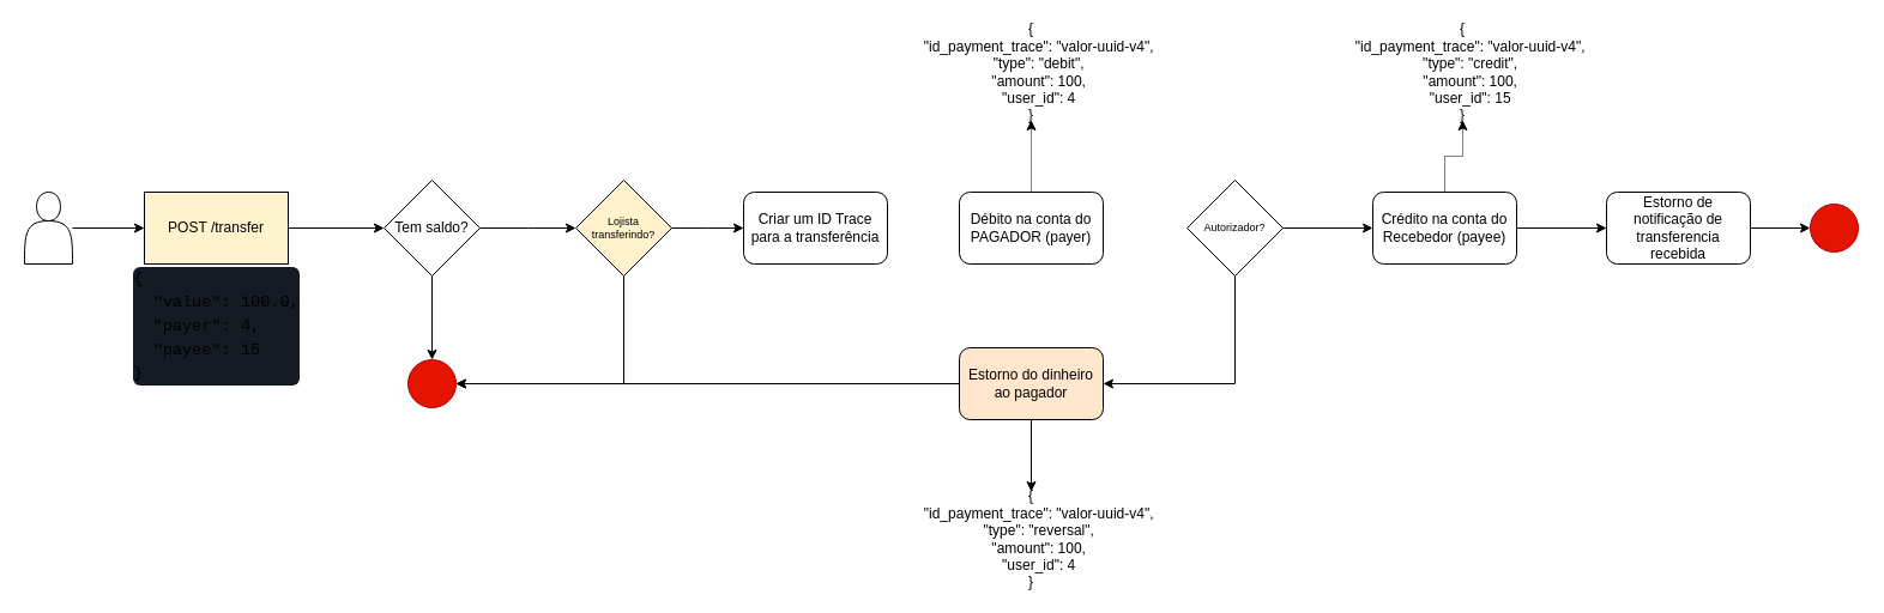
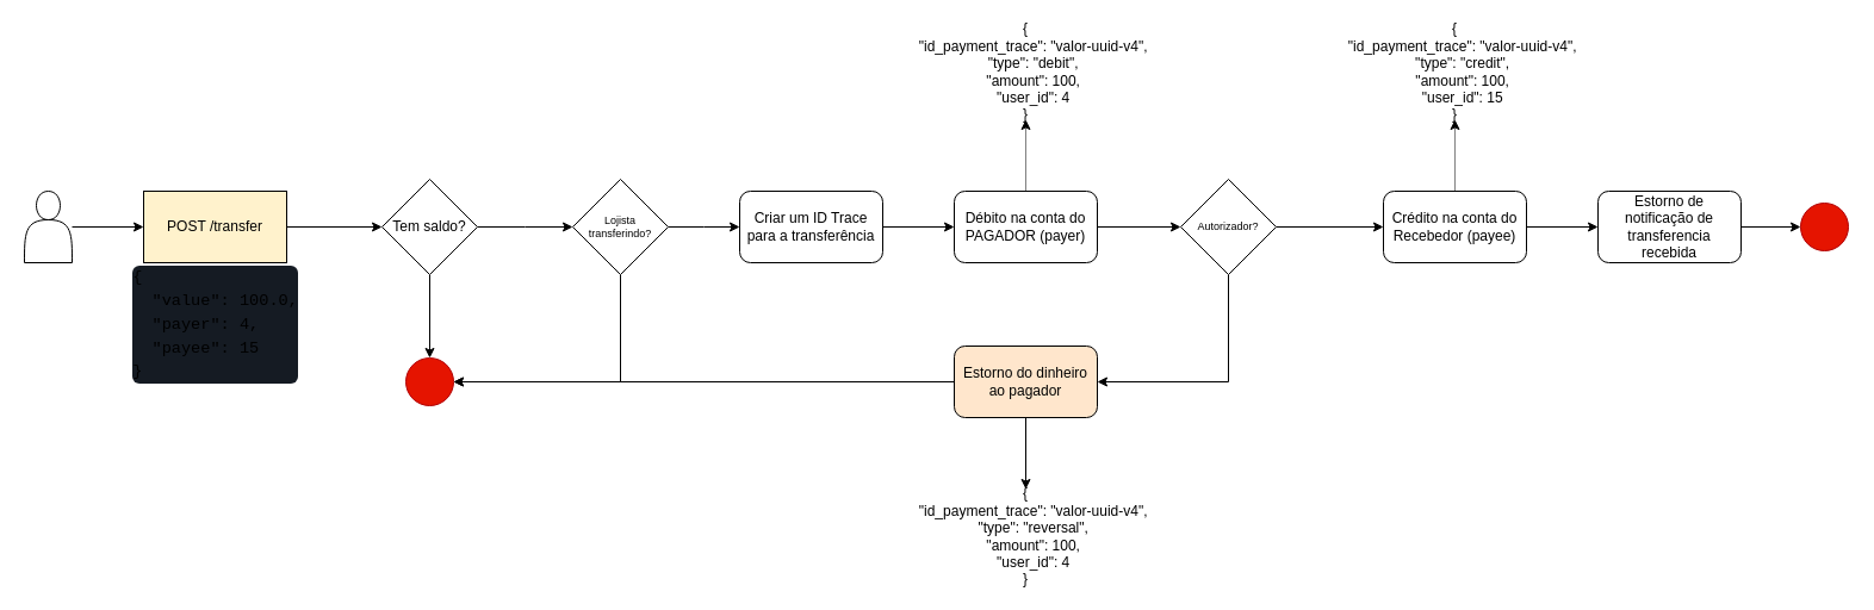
  <mxCell id="0" />
  <mxCell id="1" parent="0" />
  <mxCell id="2" style="edgeStyle=orthogonalEdgeStyle;rounded=0;orthogonalLoop=1;jettySize=auto;html=1;exitX=1;exitY=0.5;exitDx=0;exitDy=0;entryX=0;entryY=0.5;entryDx=0;entryDy=0;" edge="1" parent="1" source="3" target="9"><mxGeometry relative="1" as="geometry" /></mxCell>
  <mxCell id="3" value="POST /transfer" style="rounded=0;whiteSpace=wrap;html=1;fillColor=#fff2cc;" vertex="1" parent="1"><mxGeometry x="120" y="160" width="120" height="60" as="geometry" /></mxCell>
  <mxCell id="4" style="edgeStyle=orthogonalEdgeStyle;rounded=0;orthogonalLoop=1;jettySize=auto;html=1;entryX=0;entryY=0.5;entryDx=0;entryDy=0;" edge="1" parent="1" source="5" target="3"><mxGeometry relative="1" as="geometry" /></mxCell>
  <mxCell id="5" value="" style="shape=actor;whiteSpace=wrap;html=1;" vertex="1" parent="1"><mxGeometry x="20" y="160" width="40" height="60" as="geometry" /></mxCell>
  <mxCell id="6" value="&lt;br&gt;&lt;div&gt;&lt;pre style=&quot;box-sizing: border-box; font-family: var(--fontStack-monospace, ui-monospace, SFMono-Regular, SF Mono, Menlo, Consolas, Liberation Mono, monospace); font-size: 13.6px; margin-top: 0px; margin-bottom: 0px; overflow-wrap: normal; padding: var(--base-size-16); overflow: auto; line-height: 1.45; background-color: rgb(21, 27, 35); border-radius: 6px; word-break: normal; min-height: 52px; text-align: start;&quot;&gt;{&lt;br&gt;  &lt;span class=&quot;pl-ent&quot; style=&quot;box-sizing: border-box;&quot;&gt;&quot;value&quot;&lt;/span&gt;: &lt;span class=&quot;pl-c1&quot; style=&quot;box-sizing: border-box;&quot;&gt;100.0&lt;/span&gt;,&lt;br&gt;  &lt;span class=&quot;pl-ent&quot; style=&quot;box-sizing: border-box;&quot;&gt;&quot;payer&quot;&lt;/span&gt;: &lt;span class=&quot;pl-c1&quot; style=&quot;box-sizing: border-box;&quot;&gt;4&lt;/span&gt;,&lt;br&gt;  &lt;span class=&quot;pl-ent&quot; style=&quot;box-sizing: border-box;&quot;&gt;&quot;payee&quot;&lt;/span&gt;: &lt;span class=&quot;pl-c1&quot; style=&quot;box-sizing: border-box;&quot;&gt;15&lt;/span&gt;&lt;br&gt;}&lt;/pre&gt;&lt;/div&gt;" style="text;html=1;align=center;verticalAlign=middle;resizable=0;points=[];autosize=1;fontColor=light-dark(#000000,#000000);" vertex="1" parent="1"><mxGeometry x="105" y="200" width="150" height="130" as="geometry" /></mxCell>
  <mxCell id="7" style="edgeStyle=orthogonalEdgeStyle;rounded=0;orthogonalLoop=1;jettySize=auto;html=1;exitX=1;exitY=0.5;exitDx=0;exitDy=0;" edge="1" parent="1" source="9"><mxGeometry relative="1" as="geometry"><mxPoint x="480" y="190" as="targetPoint" /></mxGeometry></mxCell>
  <mxCell id="8" style="edgeStyle=orthogonalEdgeStyle;rounded=0;orthogonalLoop=1;jettySize=auto;html=1;exitX=0.5;exitY=1;exitDx=0;exitDy=0;" edge="1" parent="1" source="9" target="13"><mxGeometry relative="1" as="geometry" /></mxCell>
  <mxCell id="9" value="Tem saldo?" style="rhombus;whiteSpace=wrap;html=1;" vertex="1" parent="1"><mxGeometry x="320" y="150" width="80" height="80" as="geometry" /></mxCell>
  <mxCell id="10" style="edgeStyle=orthogonalEdgeStyle;rounded=0;orthogonalLoop=1;jettySize=auto;html=1;exitX=0.5;exitY=1;exitDx=0;exitDy=0;entryX=1;entryY=0.5;entryDx=0;entryDy=0;" edge="1" parent="1" source="12" target="13"><mxGeometry relative="1" as="geometry" /></mxCell>
  <mxCell id="11" style="edgeStyle=orthogonalEdgeStyle;rounded=0;orthogonalLoop=1;jettySize=auto;html=1;exitX=1;exitY=0.5;exitDx=0;exitDy=0;entryX=0;entryY=0.5;entryDx=0;entryDy=0;" edge="1" parent="1" source="12"><mxGeometry relative="1" as="geometry"><mxPoint x="620" y="190" as="targetPoint" /></mxGeometry></mxCell>
- <mxCell id="12" value="Lojista transferindo?" style="rhombus;whiteSpace=wrap;html=1;fontSize=9;fillColor=#fff2cc;" vertex="1" parent="1"><mxGeometry x="480" y="150" width="80" height="80" as="geometry" /></mxCell>
+ <mxCell id="12" value="Lojista transferindo?" style="rhombus;whiteSpace=wrap;html=1;fontSize=9;" vertex="1" parent="1"><mxGeometry x="480" y="150" width="80" height="80" as="geometry" /></mxCell>
  <mxCell id="13" value="" style="ellipse;whiteSpace=wrap;html=1;aspect=fixed;fillColor=#e51400;strokeColor=#B20000;fontColor=#ffffff;" vertex="1" parent="1"><mxGeometry x="340" y="300" width="40" height="40" as="geometry" /></mxCell>
+ <mxCell id="14" style="edgeStyle=orthogonalEdgeStyle;rounded=0;orthogonalLoop=1;jettySize=auto;html=1;exitX=1;exitY=0.5;exitDx=0;exitDy=0;entryX=0;entryY=0.5;entryDx=0;entryDy=0;" edge="1" parent="1" source="15" target="18"><mxGeometry relative="1" as="geometry" /></mxCell>
  <mxCell id="15" value="Criar um ID Trace para a transferência" style="rounded=1;whiteSpace=wrap;html=1;" vertex="1" parent="1"><mxGeometry x="620" y="160" width="120" height="60" as="geometry" /></mxCell>
+ <mxCell id="16" style="edgeStyle=orthogonalEdgeStyle;rounded=0;orthogonalLoop=1;jettySize=auto;html=1;exitX=1;exitY=0.5;exitDx=0;exitDy=0;entryX=0;entryY=0.5;entryDx=0;entryDy=0;" edge="1" parent="1" source="18" target="21"><mxGeometry relative="1" as="geometry" /></mxCell>
  <mxCell id="17" style="edgeStyle=orthogonalEdgeStyle;rounded=0;orthogonalLoop=1;jettySize=auto;html=1;exitX=0.5;exitY=0;exitDx=0;exitDy=0;entryX=0.5;entryY=1;entryDx=0;entryDy=0;dashed=1;dashPattern=1 1;" edge="1" parent="1" source="18" target="28"><mxGeometry relative="1" as="geometry" /></mxCell>
  <mxCell id="18" value="Débito na conta do PAGADOR (payer)" style="rounded=1;whiteSpace=wrap;html=1;" vertex="1" parent="1"><mxGeometry x="800" y="160" width="120" height="60" as="geometry" /></mxCell>
  <mxCell id="19" style="edgeStyle=orthogonalEdgeStyle;rounded=0;orthogonalLoop=1;jettySize=auto;html=1;exitX=0.5;exitY=1;exitDx=0;exitDy=0;entryX=1;entryY=0.5;entryDx=0;entryDy=0;" edge="1" parent="1" source="21" target="24"><mxGeometry relative="1" as="geometry" /></mxCell>
  <mxCell id="20" style="edgeStyle=orthogonalEdgeStyle;rounded=0;orthogonalLoop=1;jettySize=auto;html=1;exitX=1;exitY=0.5;exitDx=0;exitDy=0;entryX=0;entryY=0.5;entryDx=0;entryDy=0;" edge="1" parent="1" source="21" target="27"><mxGeometry relative="1" as="geometry" /></mxCell>
  <mxCell id="21" value="Autorizador?" style="rhombus;whiteSpace=wrap;html=1;fontSize=9;" vertex="1" parent="1"><mxGeometry x="990" y="150" width="80" height="80" as="geometry" /></mxCell>
  <mxCell id="22" style="edgeStyle=orthogonalEdgeStyle;rounded=0;orthogonalLoop=1;jettySize=auto;html=1;exitX=0;exitY=0.5;exitDx=0;exitDy=0;entryX=1;entryY=0.5;entryDx=0;entryDy=0;" edge="1" parent="1" source="24" target="13"><mxGeometry relative="1" as="geometry" /></mxCell>
  <mxCell id="23" style="edgeStyle=orthogonalEdgeStyle;rounded=0;orthogonalLoop=1;jettySize=auto;html=1;exitX=0.5;exitY=1;exitDx=0;exitDy=0;entryX=0.5;entryY=0;entryDx=0;entryDy=0;" edge="1" parent="1" source="24" target="30"><mxGeometry relative="1" as="geometry" /></mxCell>
  <mxCell id="24" value="Estorno do dinheiro ao pagador" style="rounded=1;whiteSpace=wrap;html=1;fillColor=#ffe6cc;" vertex="1" parent="1"><mxGeometry x="800" y="290" width="120" height="60" as="geometry" /></mxCell>
  <mxCell id="25" style="edgeStyle=orthogonalEdgeStyle;rounded=0;orthogonalLoop=1;jettySize=auto;html=1;entryX=0.5;entryY=1;entryDx=0;entryDy=0;dashed=1;dashPattern=1 1;" edge="1" parent="1" source="27" target="29"><mxGeometry relative="1" as="geometry" /></mxCell>
  <mxCell id="26" style="edgeStyle=orthogonalEdgeStyle;rounded=0;orthogonalLoop=1;jettySize=auto;html=1;exitX=1;exitY=0.5;exitDx=0;exitDy=0;entryX=0;entryY=0.5;entryDx=0;entryDy=0;" edge="1" parent="1" source="27" target="33"><mxGeometry relative="1" as="geometry" /></mxCell>
- <mxCell id="27" value="Crédito na conta do Recebedor (payee)" style="rounded=1;whiteSpace=wrap;html=1;" vertex="1" parent="1"><mxGeometry x="1145" y="160" width="120" height="60" as="geometry" /></mxCell>
+ <mxCell id="27" value="Crédito na conta do Recebedor (payee)" style="rounded=1;whiteSpace=wrap;html=1;" vertex="1" parent="1"><mxGeometry x="1160" y="160" width="120" height="60" as="geometry" /></mxCell>
  <mxCell id="28" value="&lt;div&gt;{&lt;/div&gt;&lt;div&gt;&amp;nbsp; &amp;nbsp; &quot;id_payment_trace&quot;: &quot;valor-uuid-v4&quot;,&lt;/div&gt;&lt;div&gt;&amp;nbsp; &amp;nbsp; &quot;type&quot;: &quot;debit&quot;,&lt;/div&gt;&lt;div&gt;&amp;nbsp; &amp;nbsp; &quot;amount&quot;: 100,&lt;/div&gt;&lt;div&gt;&amp;nbsp; &amp;nbsp; &quot;user_id&quot;: 4&lt;/div&gt;&lt;div&gt;}&lt;/div&gt;" style="text;html=1;align=center;verticalAlign=middle;whiteSpace=wrap;rounded=0;" vertex="1" parent="1"><mxGeometry x="745" y="20" width="230" height="80" as="geometry" /></mxCell>
  <mxCell id="29" value="&lt;div&gt;{&lt;/div&gt;&lt;div&gt;&amp;nbsp; &amp;nbsp; &quot;id_payment_trace&quot;: &quot;valor-uuid-v4&quot;,&lt;/div&gt;&lt;div&gt;&amp;nbsp; &amp;nbsp; &quot;type&quot;: &quot;credit&quot;,&lt;/div&gt;&lt;div&gt;&amp;nbsp; &amp;nbsp; &quot;amount&quot;: 100,&lt;/div&gt;&lt;div&gt;&amp;nbsp; &amp;nbsp; &quot;user_id&quot;: 15&lt;/div&gt;&lt;div&gt;}&lt;/div&gt;" style="text;html=1;align=center;verticalAlign=middle;whiteSpace=wrap;rounded=0;" vertex="1" parent="1"><mxGeometry x="1105" y="20" width="230" height="80" as="geometry" /></mxCell>
  <mxCell id="30" value="&lt;div&gt;{&lt;/div&gt;&lt;div&gt;&amp;nbsp; &amp;nbsp; &quot;id_payment_trace&quot;: &quot;valor-uuid-v4&quot;,&lt;/div&gt;&lt;div&gt;&amp;nbsp; &amp;nbsp; &quot;type&quot;: &quot;reversal&quot;,&lt;/div&gt;&lt;div&gt;&amp;nbsp; &amp;nbsp; &quot;amount&quot;: 100,&lt;/div&gt;&lt;div&gt;&amp;nbsp; &amp;nbsp; &quot;user_id&quot;: 4&lt;/div&gt;&lt;div&gt;&lt;span style=&quot;background-color: transparent; color: light-dark(rgb(0, 0, 0), rgb(255, 255, 255));&quot;&gt;}&lt;/span&gt;&lt;/div&gt;" style="text;html=1;align=center;verticalAlign=middle;whiteSpace=wrap;rounded=0;" vertex="1" parent="1"><mxGeometry x="745" y="410" width="230" height="80" as="geometry" /></mxCell>
  <mxCell id="31" value="" style="ellipse;whiteSpace=wrap;html=1;aspect=fixed;fillColor=#e51400;strokeColor=#B20000;fontColor=#ffffff;" vertex="1" parent="1"><mxGeometry x="1510" y="170" width="40" height="40" as="geometry" /></mxCell>
  <mxCell id="32" style="edgeStyle=orthogonalEdgeStyle;rounded=0;orthogonalLoop=1;jettySize=auto;html=1;exitX=1;exitY=0.5;exitDx=0;exitDy=0;" edge="1" parent="1" source="33" target="31"><mxGeometry relative="1" as="geometry" /></mxCell>
  <mxCell id="33" value="Estorno de notificação de transferencia recebida" style="rounded=1;whiteSpace=wrap;html=1;" vertex="1" parent="1"><mxGeometry x="1340" y="160" width="120" height="60" as="geometry" /></mxCell>
